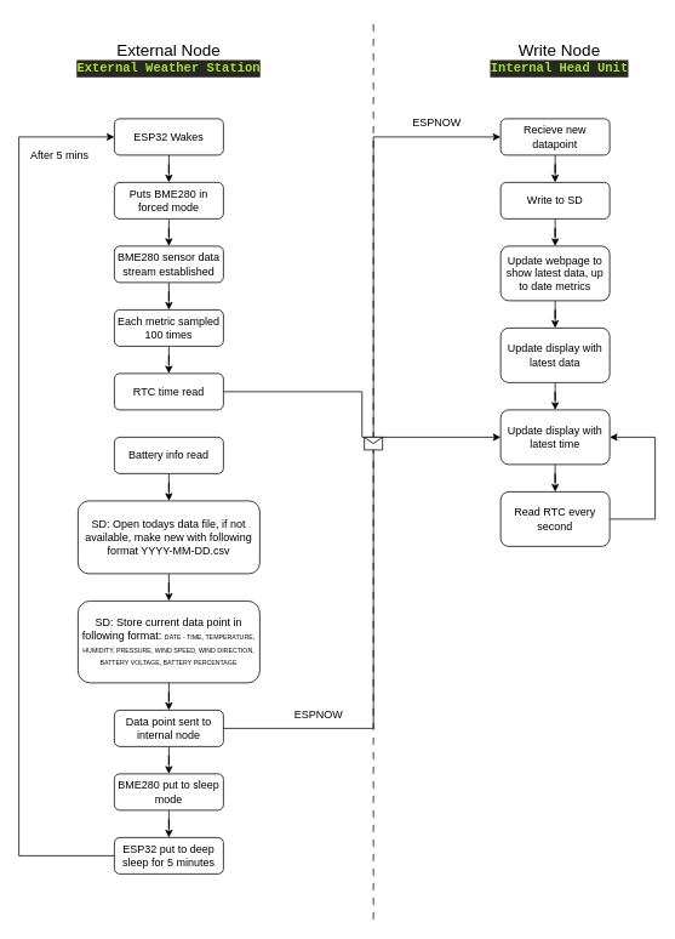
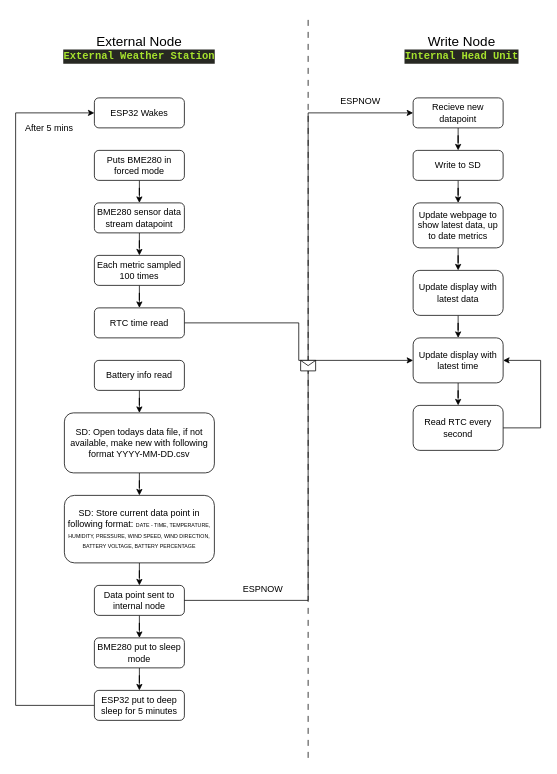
  <mxCell id="0" />
  <mxCell id="1" parent="0" />
  <mxCell id="2" value="" style="endArrow=none;html=1;rounded=0;dashed=1;dashPattern=8 8;" edge="1" parent="1"><mxGeometry width="50" height="50" relative="1" as="geometry"><mxPoint x="410" y="1010" as="sourcePoint" /><mxPoint x="410" as="targetPoint" y="20" /></mxGeometry></mxCell>
  <mxCell id="3" value="&lt;font style=&quot;font-size: 18px;&quot;&gt;External Node&lt;/font&gt;" style="text;html=1;align=center;verticalAlign=middle;whiteSpace=wrap;rounded=0;" vertex="1" parent="1"><mxGeometry x="120" y="30" width="130" height="50" as="geometry" /></mxCell>
  <mxCell id="4" value="&lt;font style=&quot;font-size: 18px;&quot;&gt;Write&lt;/font&gt;&lt;span style=&quot;font-size: 18px; background-color: initial;&quot;&gt;&amp;nbsp;Node&lt;/span&gt;" style="text;html=1;align=center;verticalAlign=middle;whiteSpace=wrap;rounded=0;" vertex="1" parent="1"><mxGeometry x="550" y="30" width="130" height="50" as="geometry" /></mxCell>
  <mxCell id="5" value="&lt;div style=&quot;color: rgb(248, 248, 242); background-color: rgb(39, 40, 34); font-family: Consolas, &amp;quot;Courier New&amp;quot;, monospace; font-size: 14px; line-height: 19px; white-space: pre;&quot;&gt;&lt;span style=&quot;color: #a6e22e;font-weight: bold;&quot;&gt;External Weather Station&lt;/span&gt;&lt;/div&gt;" style="text;html=1;align=center;verticalAlign=middle;whiteSpace=wrap;rounded=0;" vertex="1" parent="1"><mxGeometry x="155" y="60" width="60" height="30" as="geometry" /></mxCell>
  <mxCell id="6" value="&lt;div style=&quot;color: rgb(248, 248, 242); background-color: rgb(39, 40, 34); font-family: Consolas, &amp;quot;Courier New&amp;quot;, monospace; font-size: 14px; line-height: 19px; white-space: pre;&quot;&gt;&lt;span style=&quot;color: #a6e22e;font-weight: bold;&quot;&gt;Internal Head Unit&lt;/span&gt;&lt;/div&gt;" style="text;html=1;align=center;verticalAlign=middle;whiteSpace=wrap;rounded=0;" vertex="1" parent="1"><mxGeometry x="585" y="60" width="60" height="30" as="geometry" /></mxCell>
- <mxCell id="7" style="edgeStyle=orthogonalEdgeStyle;rounded=0;orthogonalLoop=1;jettySize=auto;html=1;entryX=0.5;entryY=0;entryDx=0;entryDy=0;" edge="1" parent="1" source="8" target="10"><mxGeometry relative="1" as="geometry" /></mxCell>
  <mxCell id="8" value="ESP32 Wakes" style="rounded=1;whiteSpace=wrap;html=1;" vertex="1" parent="1"><mxGeometry x="125" y="130" width="120" height="40" as="geometry" /></mxCell>
  <mxCell id="9" style="edgeStyle=orthogonalEdgeStyle;rounded=0;orthogonalLoop=1;jettySize=auto;html=1;entryX=0.5;entryY=0;entryDx=0;entryDy=0;" edge="1" parent="1" source="10" target="12"><mxGeometry relative="1" as="geometry" /></mxCell>
  <mxCell id="10" value="Puts BME280 in forced mode" style="rounded=1;whiteSpace=wrap;html=1;" vertex="1" parent="1"><mxGeometry x="125" y="200" width="120" height="40" as="geometry" /></mxCell>
  <mxCell id="11" style="edgeStyle=orthogonalEdgeStyle;rounded=0;orthogonalLoop=1;jettySize=auto;html=1;entryX=0.5;entryY=0;entryDx=0;entryDy=0;" edge="1" parent="1" source="12" target="14"><mxGeometry relative="1" as="geometry" /></mxCell>
- <mxCell id="12" value="BME280 sensor data stream established" style="rounded=1;whiteSpace=wrap;html=1;" vertex="1" parent="1"><mxGeometry x="125" y="270" width="120" height="40" as="geometry" /></mxCell>
+ <mxCell id="12" value="BME280 sensor data stream datapoint" style="rounded=1;whiteSpace=wrap;html=1;" vertex="1" parent="1"><mxGeometry x="125" y="270" width="120" height="40" as="geometry" /></mxCell>
  <mxCell id="13" style="edgeStyle=orthogonalEdgeStyle;rounded=0;orthogonalLoop=1;jettySize=auto;html=1;entryX=0.5;entryY=0;entryDx=0;entryDy=0;" edge="1" parent="1" source="14" target="16"><mxGeometry relative="1" as="geometry" /></mxCell>
  <mxCell id="14" value="Each metric sampled 100 times" style="rounded=1;whiteSpace=wrap;html=1;" vertex="1" parent="1"><mxGeometry x="125" y="340" width="120" height="40" as="geometry" /></mxCell>
  <mxCell id="15" style="edgeStyle=orthogonalEdgeStyle;rounded=0;orthogonalLoop=1;jettySize=auto;html=1;" edge="1" parent="1" source="16" target="39"><mxGeometry relative="1" as="geometry" /></mxCell>
  <mxCell id="16" value="RTC time read" style="rounded=1;whiteSpace=wrap;html=1;" vertex="1" parent="1"><mxGeometry x="125" y="410" width="120" height="40" as="geometry" /></mxCell>
  <mxCell id="17" style="edgeStyle=orthogonalEdgeStyle;rounded=0;orthogonalLoop=1;jettySize=auto;html=1;entryX=0.5;entryY=0;entryDx=0;entryDy=0;" edge="1" parent="1" source="18" target="20"><mxGeometry relative="1" as="geometry" /></mxCell>
  <mxCell id="18" value="SD: Open todays data file, if not available, make new with following format YYYY-MM-DD.csv" style="rounded=1;whiteSpace=wrap;html=1;" vertex="1" parent="1"><mxGeometry x="85" y="550" width="200" height="80" as="geometry" /></mxCell>
  <mxCell id="19" style="edgeStyle=orthogonalEdgeStyle;rounded=0;orthogonalLoop=1;jettySize=auto;html=1;" edge="1" parent="1" source="20" target="22"><mxGeometry relative="1" as="geometry" /></mxCell>
  <mxCell id="20" value="SD: Store current data point in following format:&amp;nbsp;&lt;font style=&quot;font-size: 7px;&quot;&gt;DATE - TIME, TEMPERATURE, HUMIDITY, PRESSURE, WIND SPEED, WIND DIRECTION, BATTERY VOLTAGE, BATTERY PERCENTAGE&lt;/font&gt;" style="rounded=1;whiteSpace=wrap;html=1;" vertex="1" parent="1"><mxGeometry x="85" y="660" width="200" height="90" as="geometry" /></mxCell>
  <mxCell id="21" style="edgeStyle=orthogonalEdgeStyle;rounded=0;orthogonalLoop=1;jettySize=auto;html=1;entryX=0.5;entryY=0;entryDx=0;entryDy=0;" edge="1" parent="1" source="22" target="24"><mxGeometry relative="1" as="geometry" /></mxCell>
  <mxCell id="22" value="Data point sent to internal node" style="rounded=1;whiteSpace=wrap;html=1;" vertex="1" parent="1"><mxGeometry x="125" y="780" width="120" height="40" as="geometry" /></mxCell>
  <mxCell id="23" style="edgeStyle=orthogonalEdgeStyle;rounded=0;orthogonalLoop=1;jettySize=auto;html=1;entryX=0.5;entryY=0;entryDx=0;entryDy=0;" edge="1" parent="1" source="24" target="26"><mxGeometry relative="1" as="geometry" /></mxCell>
  <mxCell id="24" value="BME280 put to sleep mode" style="rounded=1;whiteSpace=wrap;html=1;" vertex="1" parent="1"><mxGeometry x="125" y="850" width="120" height="40" as="geometry" /></mxCell>
  <mxCell id="25" style="edgeStyle=orthogonalEdgeStyle;rounded=0;orthogonalLoop=1;jettySize=auto;html=1;entryX=0;entryY=0.5;entryDx=0;entryDy=0;" edge="1" parent="1" source="26" target="8"><mxGeometry relative="1" as="geometry"><mxPoint x="40" y="340" as="targetPoint" /><Array as="points"><mxPoint x="20" y="940" /><mxPoint x="20" y="150" /></Array></mxGeometry></mxCell>
  <mxCell id="26" value="ESP32 put to deep sleep for 5 minutes" style="rounded=1;whiteSpace=wrap;html=1;" vertex="1" parent="1"><mxGeometry x="125" y="920" width="120" height="40" as="geometry" /></mxCell>
  <mxCell id="27" value="After 5 mins" style="text;html=1;align=center;verticalAlign=middle;whiteSpace=wrap;rounded=0;" vertex="1" parent="1"><mxGeometry x="30" y="155" width="70" height="30" as="geometry" /></mxCell>
  <mxCell id="28" style="edgeStyle=orthogonalEdgeStyle;rounded=0;orthogonalLoop=1;jettySize=auto;html=1;entryX=0.5;entryY=0;entryDx=0;entryDy=0;" edge="1" parent="1" source="29" target="18"><mxGeometry relative="1" as="geometry" /></mxCell>
  <mxCell id="29" value="Battery info read" style="rounded=1;whiteSpace=wrap;html=1;" vertex="1" parent="1"><mxGeometry x="125" y="480" width="120" height="40" as="geometry" /></mxCell>
  <mxCell id="30" style="edgeStyle=orthogonalEdgeStyle;rounded=0;orthogonalLoop=1;jettySize=auto;html=1;" edge="1" parent="1" source="31" target="33"><mxGeometry relative="1" as="geometry" /></mxCell>
  <mxCell id="31" value="Recieve new datapoint" style="rounded=1;whiteSpace=wrap;html=1;" vertex="1" parent="1"><mxGeometry x="550" y="130" width="120" height="40" as="geometry" /></mxCell>
  <mxCell id="32" style="edgeStyle=orthogonalEdgeStyle;rounded=0;orthogonalLoop=1;jettySize=auto;html=1;entryX=0.5;entryY=0;entryDx=0;entryDy=0;" edge="1" parent="1" source="33" target="35"><mxGeometry relative="1" as="geometry" /></mxCell>
  <mxCell id="33" value="Write to SD" style="rounded=1;whiteSpace=wrap;html=1;" vertex="1" parent="1"><mxGeometry x="550" y="200" width="120" height="40" as="geometry" /></mxCell>
  <mxCell id="34" style="edgeStyle=orthogonalEdgeStyle;rounded=0;orthogonalLoop=1;jettySize=auto;html=1;entryX=0.5;entryY=0;entryDx=0;entryDy=0;" edge="1" parent="1" source="35" target="37"><mxGeometry relative="1" as="geometry" /></mxCell>
  <mxCell id="35" value="Update webpage to show latest data, up to date metrics" style="rounded=1;whiteSpace=wrap;html=1;" vertex="1" parent="1"><mxGeometry x="550" y="270" width="120" height="60" as="geometry" /></mxCell>
  <mxCell id="36" style="edgeStyle=orthogonalEdgeStyle;rounded=0;orthogonalLoop=1;jettySize=auto;html=1;entryX=0.5;entryY=0;entryDx=0;entryDy=0;" edge="1" parent="1" source="37" target="39"><mxGeometry relative="1" as="geometry" /></mxCell>
  <mxCell id="37" value="Update display with latest data" style="rounded=1;whiteSpace=wrap;html=1;" vertex="1" parent="1"><mxGeometry x="550" y="360" width="120" height="60" as="geometry" /></mxCell>
  <mxCell id="38" style="edgeStyle=orthogonalEdgeStyle;rounded=0;orthogonalLoop=1;jettySize=auto;html=1;entryX=0.5;entryY=0;entryDx=0;entryDy=0;" edge="1" parent="1" source="39" target="41"><mxGeometry relative="1" as="geometry" /></mxCell>
  <mxCell id="39" value="Update display with latest time" style="rounded=1;whiteSpace=wrap;html=1;" vertex="1" parent="1"><mxGeometry x="550" y="450" width="120" height="60" as="geometry" /></mxCell>
  <mxCell id="40" style="edgeStyle=orthogonalEdgeStyle;rounded=0;orthogonalLoop=1;jettySize=auto;html=1;entryX=1;entryY=0.5;entryDx=0;entryDy=0;" edge="1" parent="1" source="41" target="39"><mxGeometry relative="1" as="geometry"><Array as="points"><mxPoint x="720" y="570" /><mxPoint x="720" y="480" /></Array></mxGeometry></mxCell>
  <mxCell id="41" value="Read RTC every second" style="rounded=1;whiteSpace=wrap;html=1;" vertex="1" parent="1"><mxGeometry x="550" y="540" width="120" height="60" as="geometry" /></mxCell>
  <mxCell id="42" value="" style="endArrow=classic;html=1;rounded=0;exitX=1;exitY=0.5;exitDx=0;exitDy=0;entryX=0;entryY=0.5;entryDx=0;entryDy=0;" edge="1" parent="1" source="22" target="31"><mxGeometry relative="1" as="geometry"><mxPoint x="320" y="540" as="sourcePoint" /><mxPoint x="420" y="540" as="targetPoint" /><Array as="points"><mxPoint x="410" y="800" /><mxPoint x="410" y="470" /><mxPoint x="410" y="150" /></Array></mxGeometry></mxCell>
  <mxCell id="43" value="" style="shape=message;html=1;outlineConnect=0;" vertex="1" parent="42"><mxGeometry width="20" height="14" relative="1" as="geometry"><mxPoint x="-10" y="-7" as="offset" /></mxGeometry></mxCell>
  <mxCell id="44" value="ESPNOW" style="text;html=1;align=center;verticalAlign=middle;whiteSpace=wrap;rounded=0;" vertex="1" parent="1"><mxGeometry x="320" y="770" width="60" height="30" as="geometry" /></mxCell>
  <mxCell id="45" value="ESPNOW" style="text;html=1;align=center;verticalAlign=middle;whiteSpace=wrap;rounded=0;" vertex="1" parent="1"><mxGeometry x="450" y="120" width="60" height="30" as="geometry" /></mxCell>
